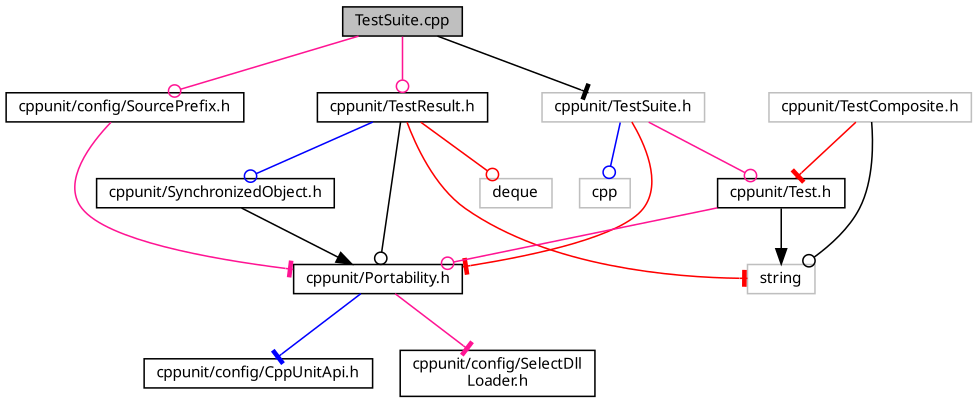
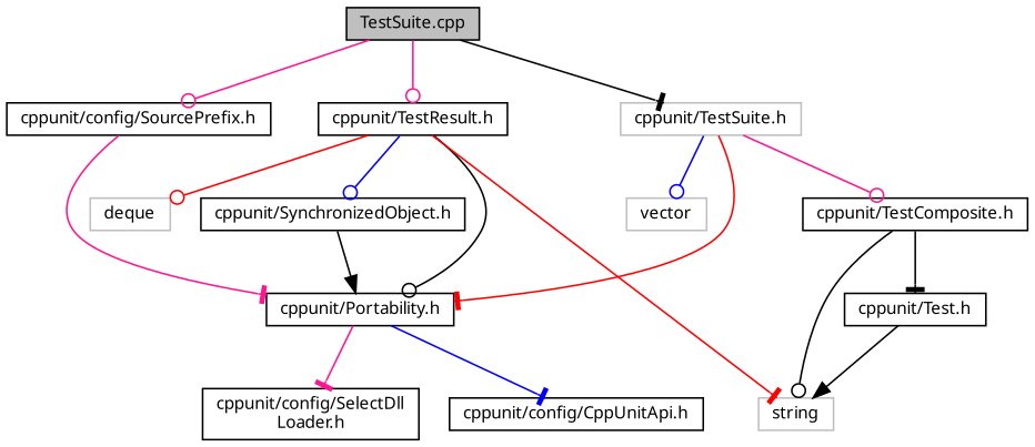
  digraph {
    fontname="Noto Sans"
    node [color=black fillcolor=white fontname="Noto Sans" fontsize=10 shape=record style=filled]
    edge [arrowhead=odot color=deeppink fontname="Noto Sans" fontsize=10 labelfontname=Helvetica labelfontsize=10 style=solid]
    n1 [fillcolor=grey75 fontcolor=black height=0.2 label="TestSuite.cpp" width=0.4]
    n2 [height=0.2 label="cppunit/config/SourcePrefix.h" width=0.4]
    n3 [color=grey75 height=0.2 label="cppunit/TestSuite.h" width=0.4]
    n4 [height=0.2 label="cppunit/TestResult.h" width=0.4]
    n5 [height=0.2 label="cppunit/Portability.h" width=0.4]
-   n6 [color=grey75 height=0.2 label="cppunit/TestComposite.h" width=0.4]
-   n7 [color=grey75 height=0.2 label=cpp width=0.4]
+   n6 [height=0.2 label="cppunit/TestComposite.h" width=0.4]
+   n7 [color=grey75 height=0.2 label=vector width=0.4]
    n8 [color=grey75 height=0.2 label=string width=0.4]
    n9 [height=0.2 label="cppunit/SynchronizedObject.h" width=0.4]
    n10 [color=grey75 height=0.2 label=deque width=0.4]
    n11 [height=0.2 label="cppunit/config/CppUnitApi.h" width=0.4]
    n12 [height=0.2 label="cppunit/config/SelectDll\lLoader.h" width=0.4]
    n13 [height=0.2 label="cppunit/Test.h" width=0.4]
    n1 -> n2
    n1 -> n3 [arrowhead=tee color=black]
    n1 -> n4
    n2 -> n5 [arrowhead=tee]
    n3 -> n5 [arrowhead=tee color=red]
-   n3 -> n13
+   n3 -> n6
    n3 -> n7 [color=blue]
    n4 -> n5 [color=black]
    n4 -> n8 [arrowhead=tee color=red]
    n4 -> n9 [color=blue]
    n4 -> n10 [color=red]
    n5 -> n11 [arrowhead=tee color=blue]
    n5 -> n12 [arrowhead=tee]
    n6 -> n8 [color=black]
-   n6 -> n13 [arrowhead=tee color=red]
+   n6 -> n13 [arrowhead=tee color=black]
    n9 -> n5 [arrowhead=normal color=black]
-   n13 -> n5
    n13 -> n8 [arrowhead=normal color=black]
  }
